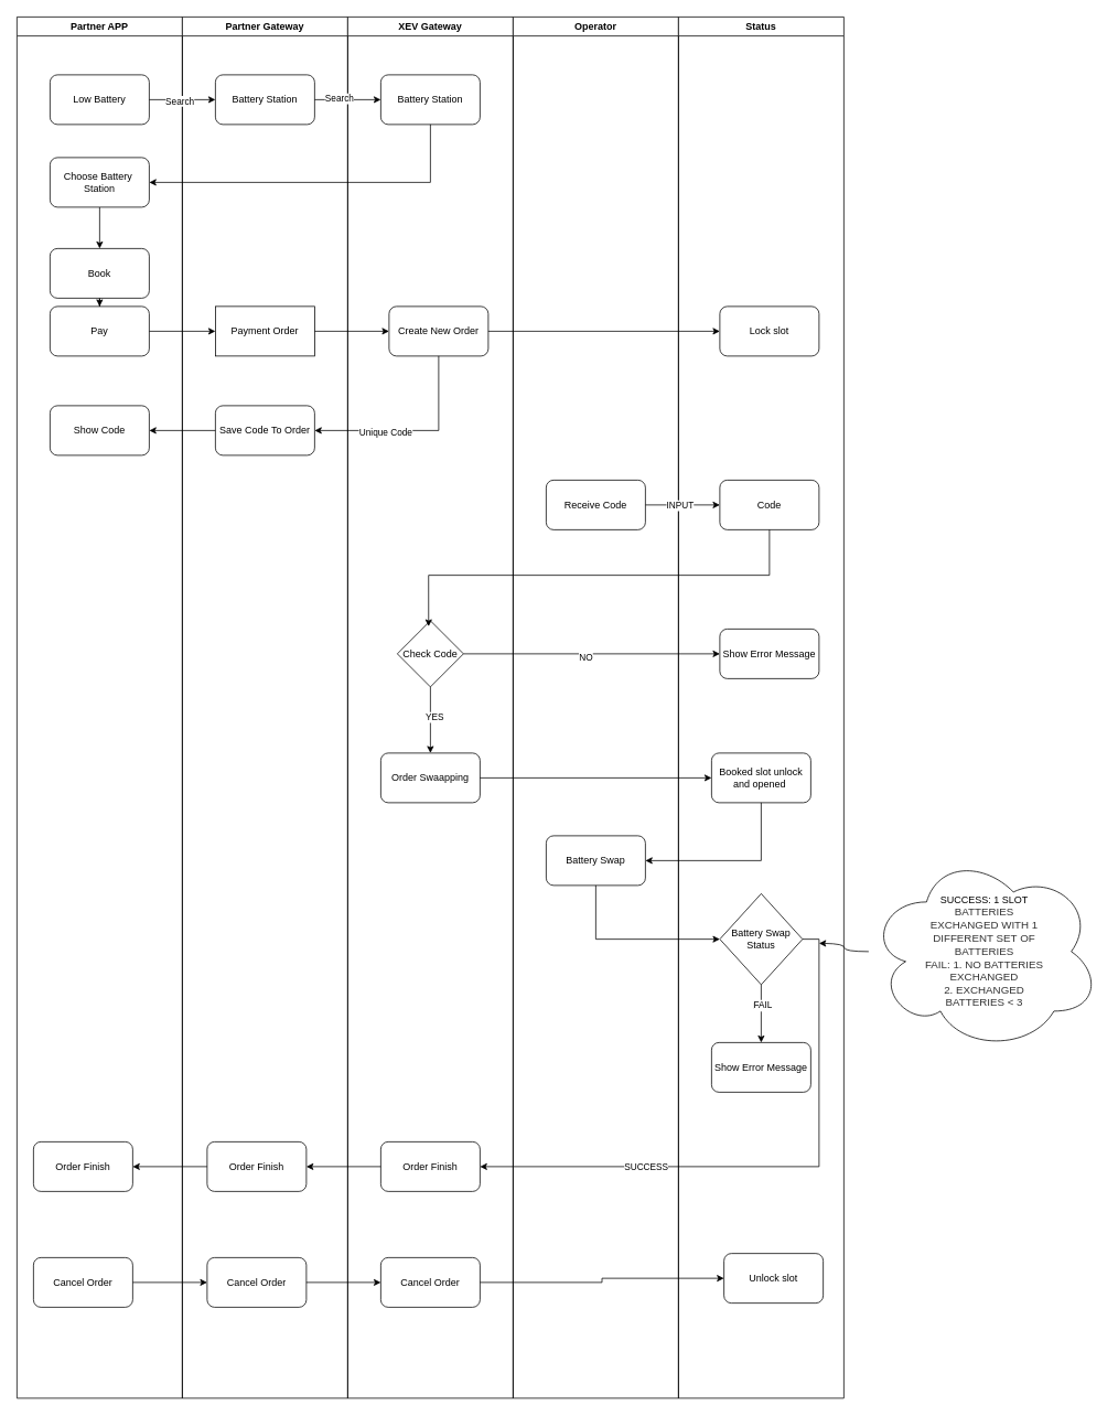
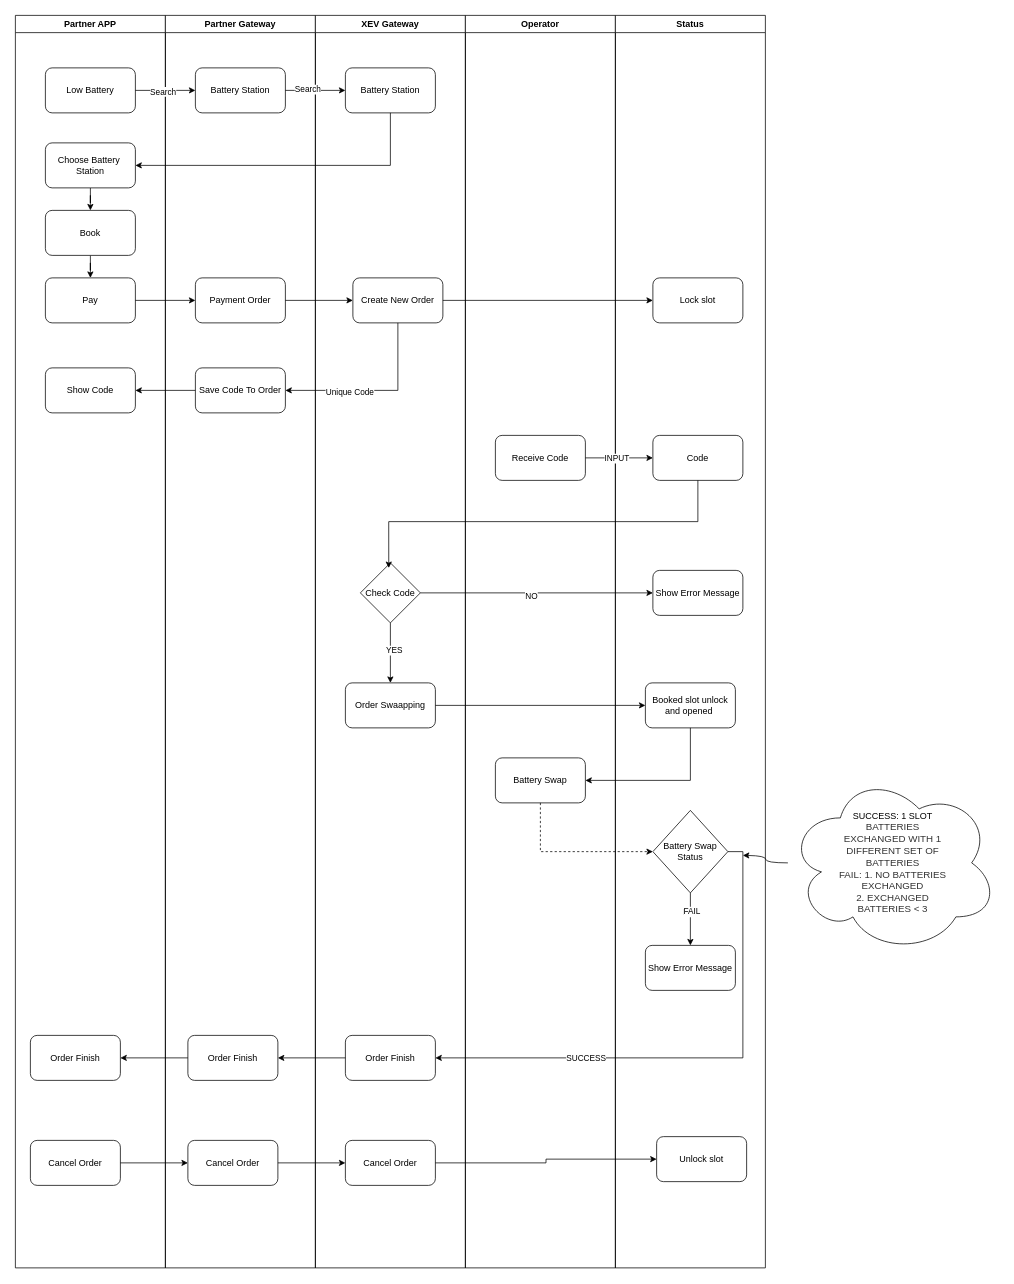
  <mxCell id="0" />
  <mxCell id="1" parent="0" />
  <mxCell id="2" value="Partner APP" style="swimlane;whiteSpace=wrap;html=1;" vertex="1" parent="1"><mxGeometry x="20" y="20" width="200" height="1670" as="geometry"><mxRectangle x="240" y="310" width="140" height="30" as="alternateBounds" /></mxGeometry></mxCell>
  <mxCell id="3" value="Low Battery" style="rounded=1;whiteSpace=wrap;html=1;" vertex="1" parent="2"><mxGeometry x="40" y="70" width="120" height="60" as="geometry" /></mxCell>
  <mxCell id="4" value="" style="edgeStyle=orthogonalEdgeStyle;rounded=0;orthogonalLoop=1;jettySize=auto;html=1;" edge="1" parent="2" source="5" target="7"><mxGeometry relative="1" as="geometry" /></mxCell>
  <mxCell id="5" value="Choose&amp;nbsp;Battery&amp;nbsp;&lt;br&gt;Station" style="rounded=1;whiteSpace=wrap;html=1;" vertex="1" parent="2"><mxGeometry x="40" y="170" width="120" height="60" as="geometry" /></mxCell>
  <mxCell id="6" value="" style="edgeStyle=orthogonalEdgeStyle;rounded=0;orthogonalLoop=1;jettySize=auto;html=1;" edge="1" parent="2" source="7" target="8"><mxGeometry relative="1" as="geometry" /></mxCell>
- <mxCell id="7" value="Book" style="rounded=1;whiteSpace=wrap;html=1;" vertex="1" parent="2"><mxGeometry x="40" y="280" width="120" height="60" as="geometry" /></mxCell>
+ <mxCell id="7" value="Book" style="rounded=1;whiteSpace=wrap;html=1;" vertex="1" parent="2"><mxGeometry x="40" y="260" width="120" height="60" as="geometry" /></mxCell>
  <mxCell id="8" value="Pay" style="rounded=1;whiteSpace=wrap;html=1;" vertex="1" parent="2"><mxGeometry x="40" y="350" width="120" height="60" as="geometry" /></mxCell>
  <mxCell id="9" value="Show Code" style="rounded=1;whiteSpace=wrap;html=1;" vertex="1" parent="2"><mxGeometry x="40" y="470" width="120" height="60" as="geometry" /></mxCell>
  <mxCell id="10" value="Order Finish" style="rounded=1;whiteSpace=wrap;html=1;" vertex="1" parent="2"><mxGeometry x="20" y="1360" width="120" height="60" as="geometry" /></mxCell>
  <mxCell id="11" value="Cancel Order" style="rounded=1;whiteSpace=wrap;html=1;" vertex="1" parent="2"><mxGeometry x="20" y="1500" width="120" height="60" as="geometry" /></mxCell>
  <mxCell id="12" value="Partner Gateway" style="swimlane;whiteSpace=wrap;html=1;" vertex="1" parent="1"><mxGeometry x="220" y="20" width="200" height="1670" as="geometry"><mxRectangle x="240" y="310" width="140" height="30" as="alternateBounds" /></mxGeometry></mxCell>
  <mxCell id="13" value="Battery Station" style="rounded=1;whiteSpace=wrap;html=1;" vertex="1" parent="12"><mxGeometry x="40" y="70" width="120" height="60" as="geometry" /></mxCell>
- <mxCell id="14" value="Payment Order" style="whiteSpace=wrap;html=1;rounded=0;" vertex="1" parent="12"><mxGeometry x="40" y="350" width="120" height="60" as="geometry" /></mxCell>
+ <mxCell id="14" value="Payment Order" style="rounded=1;whiteSpace=wrap;html=1;" vertex="1" parent="12"><mxGeometry x="40" y="350" width="120" height="60" as="geometry" /></mxCell>
  <mxCell id="15" value="Save Code To Order" style="rounded=1;whiteSpace=wrap;html=1;" vertex="1" parent="12"><mxGeometry x="40" y="470" width="120" height="60" as="geometry" /></mxCell>
  <mxCell id="16" value="Order Finish" style="rounded=1;whiteSpace=wrap;html=1;" vertex="1" parent="12"><mxGeometry x="30" y="1360" width="120" height="60" as="geometry" /></mxCell>
  <mxCell id="17" value="Cancel Order" style="rounded=1;whiteSpace=wrap;html=1;" vertex="1" parent="12"><mxGeometry x="30" y="1500" width="120" height="60" as="geometry" /></mxCell>
  <mxCell id="18" value="XEV Gateway" style="swimlane;whiteSpace=wrap;html=1;" vertex="1" parent="1"><mxGeometry x="420" y="20" width="200" height="1670" as="geometry"><mxRectangle x="240" y="310" width="140" height="30" as="alternateBounds" /></mxGeometry></mxCell>
  <mxCell id="19" value="Battery Station" style="rounded=1;whiteSpace=wrap;html=1;" vertex="1" parent="18"><mxGeometry x="40" y="70" width="120" height="60" as="geometry" /></mxCell>
  <mxCell id="20" value="Create New Order" style="rounded=1;whiteSpace=wrap;html=1;" vertex="1" parent="18"><mxGeometry x="50" y="350" width="120" height="60" as="geometry" /></mxCell>
  <mxCell id="21" value="" style="edgeStyle=orthogonalEdgeStyle;rounded=0;orthogonalLoop=1;jettySize=auto;html=1;" edge="1" parent="18" source="23" target="24"><mxGeometry relative="1" as="geometry" /></mxCell>
  <mxCell id="22" value="YES" style="edgeLabel;html=1;align=center;verticalAlign=middle;resizable=0;points=[];" vertex="1" connectable="0" parent="21"><mxGeometry x="-0.1" y="4" relative="1" as="geometry"><mxPoint as="offset" /></mxGeometry></mxCell>
  <mxCell id="23" value="Check&amp;nbsp;Code" style="rhombus;whiteSpace=wrap;html=1;" vertex="1" parent="18"><mxGeometry x="60" y="730" width="80" height="80" as="geometry" /></mxCell>
  <mxCell id="24" value="Order Swaapping" style="rounded=1;whiteSpace=wrap;html=1;" vertex="1" parent="18"><mxGeometry x="40" y="890" width="120" height="60" as="geometry" /></mxCell>
  <mxCell id="25" value="Order Finish" style="rounded=1;whiteSpace=wrap;html=1;" vertex="1" parent="18"><mxGeometry x="40" y="1360" width="120" height="60" as="geometry" /></mxCell>
  <mxCell id="26" value="Cancel Order" style="rounded=1;whiteSpace=wrap;html=1;" vertex="1" parent="18"><mxGeometry x="40" y="1500" width="120" height="60" as="geometry" /></mxCell>
  <mxCell id="27" value="Operator" style="swimlane;whiteSpace=wrap;html=1;" vertex="1" parent="1"><mxGeometry x="620" y="20" width="200" height="1670" as="geometry"><mxRectangle x="240" y="310" width="140" height="30" as="alternateBounds" /></mxGeometry></mxCell>
  <mxCell id="28" value="Receive Code" style="rounded=1;whiteSpace=wrap;html=1;" vertex="1" parent="27"><mxGeometry x="40" y="560" width="120" height="60" as="geometry" /></mxCell>
  <mxCell id="29" value="Battery Swap" style="rounded=1;whiteSpace=wrap;html=1;" vertex="1" parent="27"><mxGeometry x="40" y="990" width="120" height="60" as="geometry" /></mxCell>
  <mxCell id="30" value="Status" style="swimlane;whiteSpace=wrap;html=1;" vertex="1" parent="1"><mxGeometry x="820" y="20" width="200" height="1670" as="geometry"><mxRectangle x="240" y="310" width="140" height="30" as="alternateBounds" /></mxGeometry></mxCell>
  <mxCell id="31" value="Lock&amp;nbsp;slot" style="rounded=1;whiteSpace=wrap;html=1;" vertex="1" parent="30"><mxGeometry x="50" y="350" width="120" height="60" as="geometry" /></mxCell>
  <mxCell id="32" value="Code" style="rounded=1;whiteSpace=wrap;html=1;" vertex="1" parent="30"><mxGeometry x="50" y="560" width="120" height="60" as="geometry" /></mxCell>
  <mxCell id="33" value="Show Error Message" style="rounded=1;whiteSpace=wrap;html=1;" vertex="1" parent="30"><mxGeometry x="50" y="740" width="120" height="60" as="geometry" /></mxCell>
  <mxCell id="34" value="Booked&amp;nbsp;slot unlock and opened&amp;nbsp;" style="rounded=1;whiteSpace=wrap;html=1;" vertex="1" parent="30"><mxGeometry x="40" y="890" width="120" height="60" as="geometry" /></mxCell>
  <mxCell id="35" value="" style="edgeStyle=orthogonalEdgeStyle;rounded=0;orthogonalLoop=1;jettySize=auto;html=1;" edge="1" parent="30" source="38" target="39"><mxGeometry relative="1" as="geometry" /></mxCell>
  <mxCell id="36" value="Fail" style="edgeLabel;html=1;align=center;verticalAlign=middle;resizable=0;points=[];" vertex="1" connectable="0" parent="35"><mxGeometry x="-0.281" y="-2" relative="1" as="geometry"><mxPoint as="offset" /></mxGeometry></mxCell>
  <mxCell id="37" value="FAIL" style="edgeLabel;html=1;align=center;verticalAlign=middle;resizable=0;points=[];" vertex="1" connectable="0" parent="35"><mxGeometry x="-0.305" y="1" relative="1" as="geometry"><mxPoint as="offset" /></mxGeometry></mxCell>
  <mxCell id="38" value="Battery Swap Status" style="rhombus;whiteSpace=wrap;html=1;" vertex="1" parent="30"><mxGeometry x="50" y="1060" width="100" height="110" as="geometry" /></mxCell>
  <mxCell id="39" value="Show Error Message" style="rounded=1;whiteSpace=wrap;html=1;" vertex="1" parent="30"><mxGeometry x="40" y="1240" width="120" height="60" as="geometry" /></mxCell>
  <mxCell id="40" value="Unlock&amp;nbsp;slot" style="rounded=1;whiteSpace=wrap;html=1;" vertex="1" parent="30"><mxGeometry x="55" y="1495" width="120" height="60" as="geometry" /></mxCell>
  <mxCell id="41" value="" style="edgeStyle=orthogonalEdgeStyle;rounded=0;orthogonalLoop=1;jettySize=auto;html=1;" edge="1" parent="1" source="3" target="13"><mxGeometry relative="1" as="geometry" /></mxCell>
  <mxCell id="42" value="Search" style="edgeLabel;html=1;align=center;verticalAlign=middle;resizable=0;points=[];" vertex="1" connectable="0" parent="41"><mxGeometry x="-0.096" y="-1" relative="1" as="geometry"><mxPoint as="offset" /></mxGeometry></mxCell>
  <mxCell id="43" value="" style="edgeStyle=orthogonalEdgeStyle;rounded=0;orthogonalLoop=1;jettySize=auto;html=1;" edge="1" parent="1" source="13" target="19"><mxGeometry relative="1" as="geometry" /></mxCell>
  <mxCell id="44" value="Search" style="edgeLabel;html=1;align=center;verticalAlign=middle;resizable=0;points=[];" vertex="1" connectable="0" parent="43"><mxGeometry x="-0.263" y="2" relative="1" as="geometry"><mxPoint as="offset" /></mxGeometry></mxCell>
  <mxCell id="45" style="edgeStyle=orthogonalEdgeStyle;rounded=0;orthogonalLoop=1;jettySize=auto;html=1;entryX=1;entryY=0.5;entryDx=0;entryDy=0;exitX=0.5;exitY=1;exitDx=0;exitDy=0;" edge="1" parent="1" source="19" target="5"><mxGeometry relative="1" as="geometry"><mxPoint x="550" y="190" as="sourcePoint" /><mxPoint x="270" y="305" as="targetPoint" /></mxGeometry></mxCell>
  <mxCell id="46" value="" style="edgeStyle=orthogonalEdgeStyle;rounded=0;orthogonalLoop=1;jettySize=auto;html=1;" edge="1" parent="1" source="8" target="14"><mxGeometry relative="1" as="geometry" /></mxCell>
  <mxCell id="47" value="" style="edgeStyle=orthogonalEdgeStyle;rounded=0;orthogonalLoop=1;jettySize=auto;html=1;" edge="1" parent="1" source="14" target="20"><mxGeometry relative="1" as="geometry" /></mxCell>
  <mxCell id="48" style="edgeStyle=orthogonalEdgeStyle;rounded=0;orthogonalLoop=1;jettySize=auto;html=1;entryX=0;entryY=0.5;entryDx=0;entryDy=0;" edge="1" parent="1" source="20" target="31"><mxGeometry relative="1" as="geometry" /></mxCell>
  <mxCell id="49" style="edgeStyle=orthogonalEdgeStyle;rounded=0;orthogonalLoop=1;jettySize=auto;html=1;entryX=1;entryY=0.5;entryDx=0;entryDy=0;exitX=0.5;exitY=1;exitDx=0;exitDy=0;" edge="1" parent="1" source="20" target="15"><mxGeometry relative="1" as="geometry" /></mxCell>
  <mxCell id="50" value="Unique Code" style="edgeLabel;html=1;align=center;verticalAlign=middle;resizable=0;points=[];" vertex="1" connectable="0" parent="49"><mxGeometry x="0.289" y="1" relative="1" as="geometry"><mxPoint as="offset" /></mxGeometry></mxCell>
  <mxCell id="51" value="" style="edgeStyle=orthogonalEdgeStyle;rounded=0;orthogonalLoop=1;jettySize=auto;html=1;" edge="1" parent="1" source="15" target="9"><mxGeometry relative="1" as="geometry" /></mxCell>
  <mxCell id="52" value="" style="edgeStyle=orthogonalEdgeStyle;rounded=0;orthogonalLoop=1;jettySize=auto;html=1;" edge="1" parent="1" source="28" target="32"><mxGeometry relative="1" as="geometry" /></mxCell>
  <mxCell id="53" value="INPUT" style="edgeLabel;html=1;align=center;verticalAlign=middle;resizable=0;points=[];" vertex="1" connectable="0" parent="52"><mxGeometry x="0.174" relative="1" as="geometry"><mxPoint x="-12" as="offset" /></mxGeometry></mxCell>
  <mxCell id="54" style="edgeStyle=orthogonalEdgeStyle;rounded=0;orthogonalLoop=1;jettySize=auto;html=1;entryX=0.473;entryY=0.085;entryDx=0;entryDy=0;exitX=0.5;exitY=1;exitDx=0;exitDy=0;entryPerimeter=0;" edge="1" parent="1" source="32" target="23"><mxGeometry relative="1" as="geometry" /></mxCell>
  <mxCell id="55" style="edgeStyle=orthogonalEdgeStyle;rounded=0;orthogonalLoop=1;jettySize=auto;html=1;exitX=1;exitY=0.5;exitDx=0;exitDy=0;entryX=0;entryY=0.5;entryDx=0;entryDy=0;" edge="1" parent="1" source="23" target="33"><mxGeometry relative="1" as="geometry" /></mxCell>
  <mxCell id="56" value="NO" style="edgeLabel;html=1;align=center;verticalAlign=middle;resizable=0;points=[];" vertex="1" connectable="0" parent="55"><mxGeometry x="-0.052" y="-3" relative="1" as="geometry"><mxPoint as="offset" /></mxGeometry></mxCell>
  <mxCell id="57" style="edgeStyle=orthogonalEdgeStyle;rounded=0;orthogonalLoop=1;jettySize=auto;html=1;entryX=0;entryY=0.5;entryDx=0;entryDy=0;" edge="1" parent="1" source="24" target="34"><mxGeometry relative="1" as="geometry" /></mxCell>
  <mxCell id="58" style="edgeStyle=orthogonalEdgeStyle;rounded=0;orthogonalLoop=1;jettySize=auto;html=1;entryX=1;entryY=0.5;entryDx=0;entryDy=0;exitX=0.5;exitY=1;exitDx=0;exitDy=0;" edge="1" parent="1" source="34" target="29"><mxGeometry relative="1" as="geometry" /></mxCell>
- <mxCell id="59" style="edgeStyle=orthogonalEdgeStyle;rounded=0;orthogonalLoop=1;jettySize=auto;html=1;entryX=0;entryY=0.5;entryDx=0;entryDy=0;exitX=0.5;exitY=1;exitDx=0;exitDy=0;" edge="1" parent="1" source="29" target="38"><mxGeometry relative="1" as="geometry" /></mxCell>
+ <mxCell id="59" style="edgeStyle=orthogonalEdgeStyle;rounded=0;orthogonalLoop=1;jettySize=auto;html=1;entryX=0;entryY=0.5;entryDx=0;entryDy=0;exitX=0.5;exitY=1;exitDx=0;exitDy=0;dashed=1;" edge="1" parent="1" source="29" target="38"><mxGeometry relative="1" as="geometry" /></mxCell>
  <mxCell id="60" style="edgeStyle=orthogonalEdgeStyle;rounded=0;orthogonalLoop=1;jettySize=auto;html=1;exitX=1;exitY=0.5;exitDx=0;exitDy=0;entryX=1;entryY=0.5;entryDx=0;entryDy=0;" edge="1" parent="1" source="38" target="25"><mxGeometry relative="1" as="geometry" /></mxCell>
  <mxCell id="61" value="SUCCESS" style="edgeLabel;html=1;align=center;verticalAlign=middle;resizable=0;points=[];" vertex="1" connectable="0" parent="60"><mxGeometry x="0.429" y="-3" relative="1" as="geometry"><mxPoint x="-1" y="3" as="offset" /></mxGeometry></mxCell>
  <mxCell id="62" style="edgeStyle=orthogonalEdgeStyle;rounded=0;orthogonalLoop=1;jettySize=auto;html=1;curved=1;" edge="1" parent="1" source="63"><mxGeometry relative="1" as="geometry"><mxPoint x="990" y="1140" as="targetPoint" /></mxGeometry></mxCell>
  <mxCell id="63" value="SUCCESS:&amp;nbsp;1&amp;nbsp;SLOT&lt;br style=&quot;color: rgb(50, 50, 50); font-family: &amp;quot;Microsoft YaHei&amp;quot;, 微软雅黑, Arial; font-size: 13px;&quot;&gt;&lt;span style=&quot;color: rgb(50, 50, 50); font-family: &amp;quot;Microsoft YaHei&amp;quot;, 微软雅黑, Arial; font-size: 13px; background-color: rgba(255, 255, 255, 0.01);&quot;&gt;BATTERIES&lt;/span&gt;&lt;br style=&quot;color: rgb(50, 50, 50); font-family: &amp;quot;Microsoft YaHei&amp;quot;, 微软雅黑, Arial; font-size: 13px;&quot;&gt;&lt;span style=&quot;color: rgb(50, 50, 50); font-family: &amp;quot;Microsoft YaHei&amp;quot;, 微软雅黑, Arial; font-size: 13px; background-color: rgba(255, 255, 255, 0.01);&quot;&gt;EXCHANGED&amp;nbsp;WITH&amp;nbsp;1&lt;/span&gt;&lt;br style=&quot;color: rgb(50, 50, 50); font-family: &amp;quot;Microsoft YaHei&amp;quot;, 微软雅黑, Arial; font-size: 13px;&quot;&gt;&lt;span style=&quot;color: rgb(50, 50, 50); font-family: &amp;quot;Microsoft YaHei&amp;quot;, 微软雅黑, Arial; font-size: 13px; background-color: rgba(255, 255, 255, 0.01);&quot;&gt;DIFFERENT&amp;nbsp;SET&amp;nbsp;OF&lt;/span&gt;&lt;br style=&quot;color: rgb(50, 50, 50); font-family: &amp;quot;Microsoft YaHei&amp;quot;, 微软雅黑, Arial; font-size: 13px;&quot;&gt;&lt;span style=&quot;color: rgb(50, 50, 50); font-family: &amp;quot;Microsoft YaHei&amp;quot;, 微软雅黑, Arial; font-size: 13px; background-color: rgba(255, 255, 255, 0.01);&quot;&gt;BATTERIES&lt;/span&gt;&lt;br style=&quot;color: rgb(50, 50, 50); font-family: &amp;quot;Microsoft YaHei&amp;quot;, 微软雅黑, Arial; font-size: 13px;&quot;&gt;&lt;span style=&quot;color: rgb(50, 50, 50); font-family: &amp;quot;Microsoft YaHei&amp;quot;, 微软雅黑, Arial; font-size: 13px; background-color: rgba(255, 255, 255, 0.01);&quot;&gt;FAIL:&amp;nbsp;1.&amp;nbsp;NO&amp;nbsp;BATTERIES&lt;/span&gt;&lt;br style=&quot;color: rgb(50, 50, 50); font-family: &amp;quot;Microsoft YaHei&amp;quot;, 微软雅黑, Arial; font-size: 13px;&quot;&gt;&lt;span style=&quot;color: rgb(50, 50, 50); font-family: &amp;quot;Microsoft YaHei&amp;quot;, 微软雅黑, Arial; font-size: 13px; background-color: rgba(255, 255, 255, 0.01);&quot;&gt;EXCHANGED&lt;/span&gt;&lt;br style=&quot;color: rgb(50, 50, 50); font-family: &amp;quot;Microsoft YaHei&amp;quot;, 微软雅黑, Arial; font-size: 13px;&quot;&gt;&lt;span style=&quot;color: rgb(50, 50, 50); font-family: &amp;quot;Microsoft YaHei&amp;quot;, 微软雅黑, Arial; font-size: 13px; background-color: rgba(255, 255, 255, 0.01);&quot;&gt;2.&amp;nbsp;EXCHANGED&lt;/span&gt;&lt;br style=&quot;color: rgb(50, 50, 50); font-family: &amp;quot;Microsoft YaHei&amp;quot;, 微软雅黑, Arial; font-size: 13px;&quot;&gt;&lt;span style=&quot;color: rgb(50, 50, 50); font-family: &amp;quot;Microsoft YaHei&amp;quot;, 微软雅黑, Arial; font-size: 13px; background-color: rgba(255, 255, 255, 0.01);&quot;&gt;BATTERIES&amp;nbsp;&amp;lt;&amp;nbsp;3&lt;/span&gt;" style="ellipse;shape=cloud;whiteSpace=wrap;html=1;" vertex="1" parent="1"><mxGeometry x="1050" y="1030" width="280" height="240" as="geometry" /></mxCell>
  <mxCell id="64" value="" style="edgeStyle=orthogonalEdgeStyle;rounded=0;orthogonalLoop=1;jettySize=auto;html=1;" edge="1" parent="1" source="25" target="16"><mxGeometry relative="1" as="geometry" /></mxCell>
  <mxCell id="65" value="" style="edgeStyle=orthogonalEdgeStyle;rounded=0;orthogonalLoop=1;jettySize=auto;html=1;" edge="1" parent="1" source="16" target="10"><mxGeometry relative="1" as="geometry" /></mxCell>
  <mxCell id="66" value="" style="edgeStyle=orthogonalEdgeStyle;rounded=0;orthogonalLoop=1;jettySize=auto;html=1;" edge="1" parent="1" source="11" target="17"><mxGeometry relative="1" as="geometry" /></mxCell>
  <mxCell id="67" value="" style="edgeStyle=orthogonalEdgeStyle;rounded=0;orthogonalLoop=1;jettySize=auto;html=1;" edge="1" parent="1" source="17" target="26"><mxGeometry relative="1" as="geometry" /></mxCell>
  <mxCell id="68" style="edgeStyle=orthogonalEdgeStyle;rounded=0;orthogonalLoop=1;jettySize=auto;html=1;entryX=0;entryY=0.5;entryDx=0;entryDy=0;" edge="1" parent="1" source="26" target="40"><mxGeometry relative="1" as="geometry" /></mxCell>
